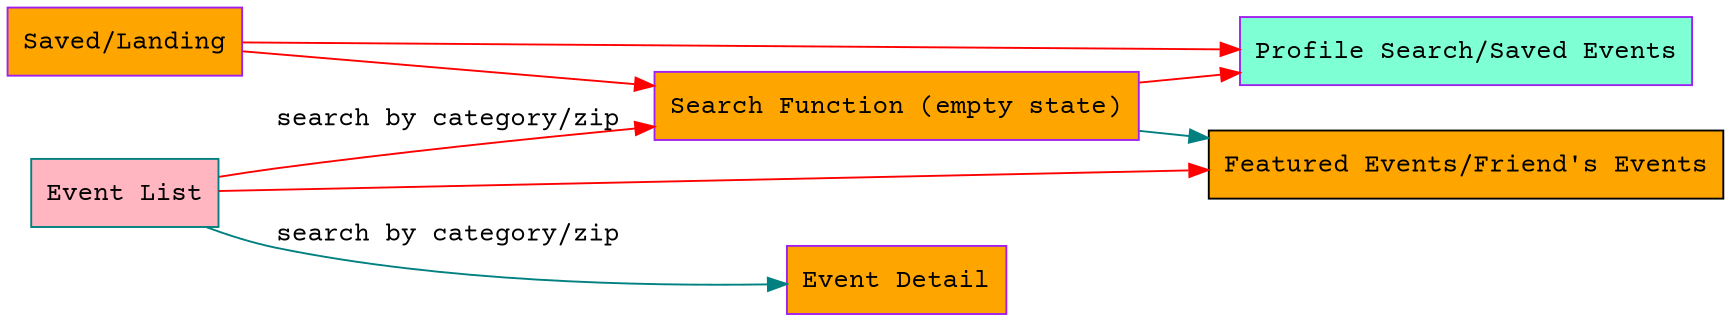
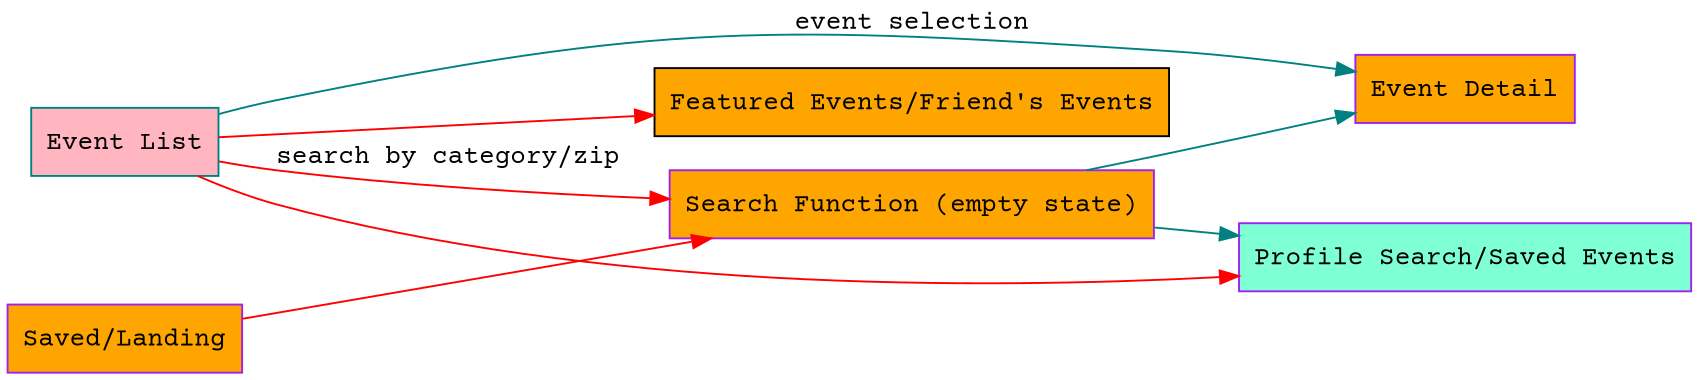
  digraph {
    fontname="Courier Prime"
    rankdir=LR
    node [color=purple fillcolor=orange fontname="Courier Prime" shape=box style=filled]
    edge [color=red fontname="Courier Prime"]
    n1 [label="Saved/Landing"]
    "Search Function (empty state)"
    n3 [fillcolor=aquamarine label="Profile Search/Saved Events"]
    "Featured Events/Friend's Events" [color=black]
    "Event List" [color=teal fillcolor=lightpink]
    "Event Detail"
    n1 -> "Search Function (empty state)"
-   "Search Function (empty state)" -> n3
-   "Search Function (empty state)" -> "Featured Events/Friend's Events" [color=teal]
+   "Search Function (empty state)" -> n3 [color=teal]
+   "Search Function (empty state)" -> "Event Detail" [color=teal]
    "Event List" -> "Search Function (empty state)" [label="search by category/zip"]
-   n1 -> n3
+   "Event List" -> n3
    "Event List" -> "Featured Events/Friend's Events"
-   "Event List" -> "Event Detail" [color=teal label="search by category/zip"]
+   "Event List" -> "Event Detail" [color=teal label="event selection"]
  }
